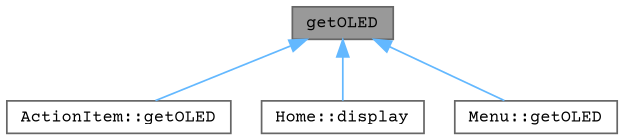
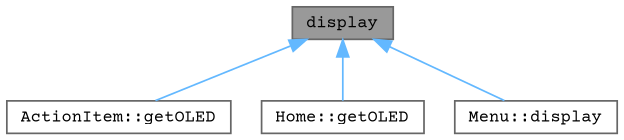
  digraph {
    fontname="Courier Prime"
    rankdir=TB
    node [color=grey40 fillcolor=white fontname="Courier Prime" fontsize=10 shape=box style=filled]
    edge [color=steelblue1 dir=back fontname="Courier Prime" fontsize=10 labelfontname=Helvetica labelfontsize=10 style=solid]
-   n1 [color=gray40 fillcolor=grey60 fontcolor=black height=0.2 label=getOLED width=0.4]
+   n1 [color=gray40 fillcolor=grey60 fontcolor=black height=0.2 label=display width=0.4]
    n2 [height=0.2 label="ActionItem::getOLED" width=0.4]
-   n3 [height=0.2 label="Home::display" width=0.4]
-   n4 [height=0.2 label="Menu::getOLED" width=0.4]
+   n3 [height=0.2 label="Home::getOLED" width=0.4]
+   n4 [height=0.2 label="Menu::display" width=0.4]
    n1 -> n2
    n1 -> n3
    n1 -> n4
  }
